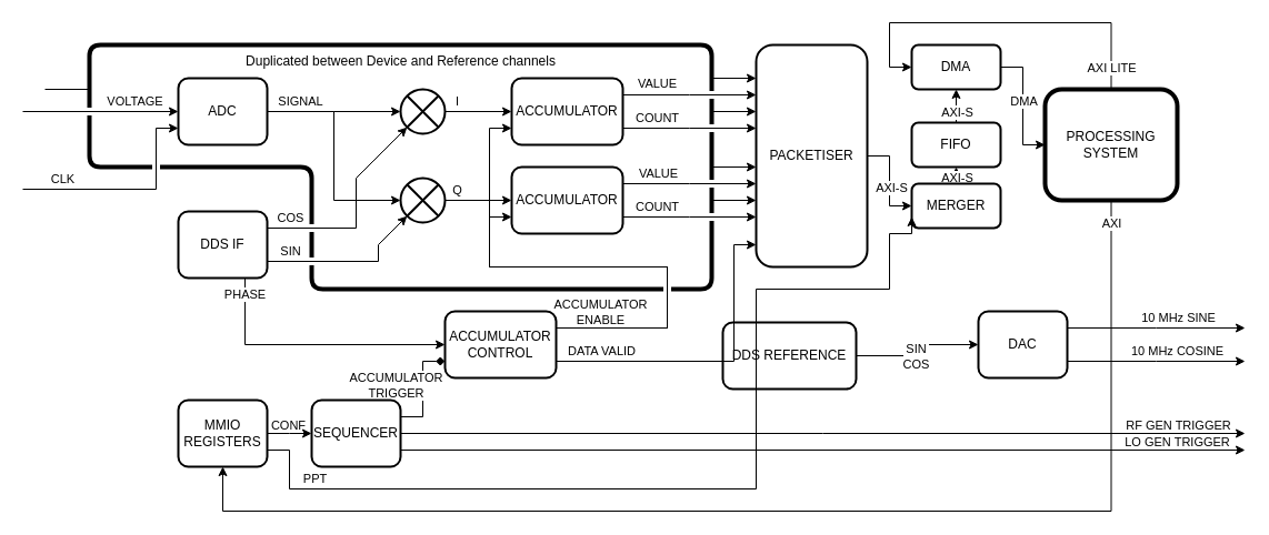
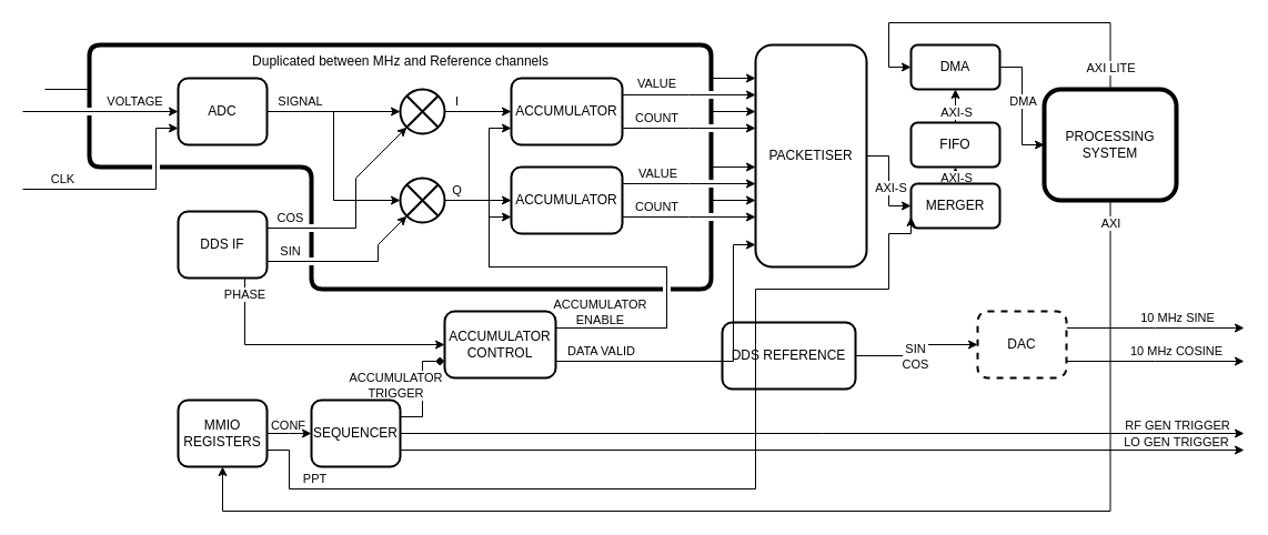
  <mxCell id="0" />
  <mxCell id="1" parent="0" />
  <mxCell id="2" style="edgeStyle=orthogonalEdgeStyle;rounded=0;orthogonalLoop=1;jettySize=auto;html=1;exitX=1;exitY=0.25;exitDx=0;exitDy=0;entryX=0;entryY=0.75;entryDx=0;entryDy=0;" edge="1" parent="1" source="75" target="23"><mxGeometry relative="1" as="geometry"><Array as="points"><mxPoint x="600" y="295" /><mxPoint x="600" y="240" /><mxPoint x="440" y="240" /><mxPoint x="440" y="115" /></Array></mxGeometry></mxCell>
  <mxCell id="3" value="ACCUMULATOR&lt;div&gt;ENABLE&lt;/div&gt;" style="edgeLabel;html=1;align=center;verticalAlign=middle;resizable=0;points=[];" vertex="1" connectable="0" parent="2"><mxGeometry x="-0.89" y="3" relative="1" as="geometry"><mxPoint x="14" y="-12" as="offset" /></mxGeometry></mxCell>
  <mxCell id="4" value="" style="endArrow=classic;html=1;rounded=0;entryX=0;entryY=0.75;entryDx=0;entryDy=0;" edge="1" parent="1" target="9"><mxGeometry width="50" height="50" relative="1" as="geometry"><mxPoint x="20" y="170" as="sourcePoint" /><mxPoint x="130" y="160" as="targetPoint" /><Array as="points"><mxPoint x="140" y="170" /><mxPoint x="140" y="115" /></Array></mxGeometry></mxCell>
  <mxCell id="5" value="CLK" style="edgeLabel;html=1;align=center;verticalAlign=middle;resizable=0;points=[];" vertex="1" connectable="0" parent="4"><mxGeometry x="-0.638" y="-1" relative="1" as="geometry"><mxPoint y="-11" as="offset" /></mxGeometry></mxCell>
  <mxCell id="6" style="edgeStyle=orthogonalEdgeStyle;rounded=0;orthogonalLoop=1;jettySize=auto;html=1;exitX=1;exitY=0.5;exitDx=0;exitDy=0;entryX=0;entryY=0.5;entryDx=0;entryDy=0;" edge="1" parent="1" source="9"><mxGeometry relative="1" as="geometry"><mxPoint x="360" y="100" as="targetPoint" /></mxGeometry></mxCell>
  <mxCell id="7" style="edgeStyle=orthogonalEdgeStyle;rounded=0;orthogonalLoop=1;jettySize=auto;html=1;exitX=1;exitY=0.5;exitDx=0;exitDy=0;entryX=0;entryY=0.5;entryDx=0;entryDy=0;" edge="1" parent="1" source="9"><mxGeometry relative="1" as="geometry"><mxPoint x="360" y="180" as="targetPoint" /><Array as="points"><mxPoint x="300" y="100" /><mxPoint x="300" y="180" /></Array></mxGeometry></mxCell>
  <mxCell id="8" value="SIGNAL" style="edgeLabel;html=1;align=center;verticalAlign=middle;resizable=0;points=[];" vertex="1" connectable="0" parent="7"><mxGeometry x="-0.896" y="2" relative="1" as="geometry"><mxPoint x="19" y="-8" as="offset" /></mxGeometry></mxCell>
  <mxCell id="9" value="ADC" style="rounded=1;whiteSpace=wrap;html=1;strokeWidth=2;" vertex="1" parent="1"><mxGeometry x="160" y="70" width="80" height="60" as="geometry" /></mxCell>
  <mxCell id="10" style="edgeStyle=orthogonalEdgeStyle;rounded=0;orthogonalLoop=1;jettySize=auto;html=1;exitX=0.75;exitY=1;exitDx=0;exitDy=0;entryX=0;entryY=0.5;entryDx=0;entryDy=0;" edge="1" parent="1" source="12" target="75"><mxGeometry relative="1" as="geometry" /></mxCell>
  <mxCell id="11" value="PHASE" style="edgeLabel;html=1;align=center;verticalAlign=middle;resizable=0;points=[];" vertex="1" connectable="0" parent="10"><mxGeometry x="-0.883" y="-1" relative="1" as="geometry"><mxPoint as="offset" /></mxGeometry></mxCell>
  <mxCell id="12" value="DDS IF" style="rounded=1;whiteSpace=wrap;html=1;strokeWidth=2;" vertex="1" parent="1"><mxGeometry x="160" y="190" width="80" height="60" as="geometry" /></mxCell>
  <mxCell id="13" value="" style="endArrow=classic;html=1;rounded=0;entryX=0;entryY=1;entryDx=0;entryDy=0;exitX=1;exitY=0.25;exitDx=0;exitDy=0;" edge="1" parent="1" source="12"><mxGeometry width="50" height="50" relative="1" as="geometry"><mxPoint x="300" y="200" as="sourcePoint" /><mxPoint x="365.858" y="114.142" as="targetPoint" /><Array as="points"><mxPoint x="320" y="205" /><mxPoint x="320" y="160" /></Array></mxGeometry></mxCell>
  <mxCell id="14" value="COS" style="edgeLabel;html=1;align=center;verticalAlign=middle;resizable=0;points=[];" vertex="1" connectable="0" parent="13"><mxGeometry x="-0.79" y="1" relative="1" as="geometry"><mxPoint y="-9" as="offset" /></mxGeometry></mxCell>
  <mxCell id="15" value="" style="endArrow=classic;html=1;rounded=0;entryX=0;entryY=1;entryDx=0;entryDy=0;exitX=1;exitY=0.75;exitDx=0;exitDy=0;" edge="1" parent="1" source="12"><mxGeometry width="50" height="50" relative="1" as="geometry"><mxPoint x="240" y="281" as="sourcePoint" /><mxPoint x="365.858" y="194.142" as="targetPoint" /><Array as="points"><mxPoint x="340" y="235" /><mxPoint x="340" y="220" /></Array></mxGeometry></mxCell>
  <mxCell id="16" value="SIN" style="edgeLabel;html=1;align=center;verticalAlign=middle;resizable=0;points=[];" vertex="1" connectable="0" parent="15"><mxGeometry x="-0.779" y="2" relative="1" as="geometry"><mxPoint x="3" y="-8" as="offset" /></mxGeometry></mxCell>
  <mxCell id="17" value="" style="endArrow=classic;html=1;rounded=0;entryX=0;entryY=0.5;entryDx=0;entryDy=0;" edge="1" parent="1" target="9"><mxGeometry width="50" height="50" relative="1" as="geometry"><mxPoint x="20" y="100" as="sourcePoint" /><mxPoint x="250" y="150" as="targetPoint" /></mxGeometry></mxCell>
  <mxCell id="18" value="VOLTAGE" style="edgeLabel;html=1;align=center;verticalAlign=middle;resizable=0;points=[];" vertex="1" connectable="0" parent="17"><mxGeometry x="-0.444" y="2" relative="1" as="geometry"><mxPoint x="61" y="-8" as="offset" /></mxGeometry></mxCell>
  <mxCell id="19" style="edgeStyle=orthogonalEdgeStyle;rounded=0;orthogonalLoop=1;jettySize=auto;html=1;exitX=1;exitY=0.25;exitDx=0;exitDy=0;" edge="1" parent="1" source="23"><mxGeometry relative="1" as="geometry"><mxPoint x="680" y="85" as="targetPoint" /></mxGeometry></mxCell>
  <mxCell id="20" value="VALUE" style="edgeLabel;html=1;align=center;verticalAlign=middle;resizable=0;points=[];" vertex="1" connectable="0" parent="19"><mxGeometry x="0.008" y="-3" relative="1" as="geometry"><mxPoint x="-30" y="-14" as="offset" /></mxGeometry></mxCell>
  <mxCell id="21" style="edgeStyle=orthogonalEdgeStyle;rounded=0;orthogonalLoop=1;jettySize=auto;html=1;exitX=1;exitY=0.75;exitDx=0;exitDy=0;" edge="1" parent="1" source="23"><mxGeometry relative="1" as="geometry"><mxPoint x="680" y="115" as="targetPoint" /></mxGeometry></mxCell>
  <mxCell id="22" value="COUNT" style="edgeLabel;html=1;align=center;verticalAlign=middle;resizable=0;points=[];" vertex="1" connectable="0" parent="21"><mxGeometry x="-0.65" y="-1" relative="1" as="geometry"><mxPoint x="9" y="-11" as="offset" /></mxGeometry></mxCell>
  <mxCell id="23" value="ACCUMULATOR" style="rounded=1;whiteSpace=wrap;html=1;strokeWidth=2;" vertex="1" parent="1"><mxGeometry x="460" y="70" width="100" height="60" as="geometry" /></mxCell>
  <mxCell id="24" style="edgeStyle=orthogonalEdgeStyle;rounded=0;orthogonalLoop=1;jettySize=auto;html=1;exitX=1;exitY=0.5;exitDx=0;exitDy=0;entryX=0;entryY=0.5;entryDx=0;entryDy=0;" edge="1" parent="1" source="26" target="23"><mxGeometry relative="1" as="geometry" /></mxCell>
  <mxCell id="25" value="I" style="edgeLabel;html=1;align=center;verticalAlign=middle;resizable=0;points=[];" vertex="1" connectable="0" parent="24"><mxGeometry x="-0.307" y="3" relative="1" as="geometry"><mxPoint x="-11" y="-7" as="offset" /></mxGeometry></mxCell>
  <mxCell id="26" value="" style="shape=sumEllipse;perimeter=ellipsePerimeter;whiteSpace=wrap;html=1;backgroundOutline=1;strokeWidth=2;" vertex="1" parent="1"><mxGeometry x="360" y="80" width="40" height="40" as="geometry" /></mxCell>
  <mxCell id="27" style="edgeStyle=orthogonalEdgeStyle;rounded=0;orthogonalLoop=1;jettySize=auto;html=1;exitX=1;exitY=0.5;exitDx=0;exitDy=0;entryX=0;entryY=0.5;entryDx=0;entryDy=0;" edge="1" parent="1" source="29" target="34"><mxGeometry relative="1" as="geometry" /></mxCell>
  <mxCell id="28" value="Q" style="edgeLabel;html=1;align=center;verticalAlign=middle;resizable=0;points=[];" vertex="1" connectable="0" parent="27"><mxGeometry x="-0.391" y="2" relative="1" as="geometry"><mxPoint x="-8" y="-8" as="offset" /></mxGeometry></mxCell>
  <mxCell id="29" value="" style="shape=sumEllipse;perimeter=ellipsePerimeter;whiteSpace=wrap;html=1;backgroundOutline=1;strokeWidth=2;" vertex="1" parent="1"><mxGeometry x="360" y="160" width="40" height="40" as="geometry" /></mxCell>
  <mxCell id="30" style="edgeStyle=orthogonalEdgeStyle;rounded=0;orthogonalLoop=1;jettySize=auto;html=1;exitX=1;exitY=0.25;exitDx=0;exitDy=0;" edge="1" parent="1" source="34"><mxGeometry relative="1" as="geometry"><mxPoint x="680" y="165" as="targetPoint" /></mxGeometry></mxCell>
  <mxCell id="31" value="VALUE" style="edgeLabel;html=1;align=center;verticalAlign=middle;resizable=0;points=[];" vertex="1" connectable="0" parent="30"><mxGeometry x="-0.609" y="1" relative="1" as="geometry"><mxPoint x="7" y="-9" as="offset" /></mxGeometry></mxCell>
  <mxCell id="32" style="edgeStyle=orthogonalEdgeStyle;rounded=0;orthogonalLoop=1;jettySize=auto;html=1;exitX=1;exitY=0.75;exitDx=0;exitDy=0;" edge="1" parent="1" source="34"><mxGeometry relative="1" as="geometry"><mxPoint x="680" y="195" as="targetPoint" /></mxGeometry></mxCell>
  <mxCell id="33" value="COUNT" style="edgeLabel;html=1;align=center;verticalAlign=middle;resizable=0;points=[];" vertex="1" connectable="0" parent="32"><mxGeometry x="-0.292" relative="1" as="geometry"><mxPoint x="-13" y="-10" as="offset" /></mxGeometry></mxCell>
  <mxCell id="34" value="ACCUMULATOR" style="rounded=1;whiteSpace=wrap;html=1;strokeWidth=2;" vertex="1" parent="1"><mxGeometry x="460" y="150" width="100" height="60" as="geometry" /></mxCell>
  <mxCell id="35" value="" style="endArrow=none;html=1;rounded=1;jumpStyle=gap;curved=0;strokeWidth=4;jumpSize=1;" edge="1" parent="1"><mxGeometry width="50" height="50" relative="1" as="geometry"><mxPoint x="360" y="40" as="sourcePoint" /><mxPoint x="360" y="40" as="targetPoint" /><Array as="points"><mxPoint x="80" y="40" /><mxPoint x="80" y="150" /><mxPoint x="280" y="150" /><mxPoint x="280" y="260" /><mxPoint x="640" y="260" /><mxPoint x="640" y="40" /></Array></mxGeometry></mxCell>
- <mxCell id="36" value="Duplicated between Device and Reference channels" style="text;html=1;align=center;verticalAlign=middle;resizable=0;points=[];autosize=1;strokeColor=none;fillColor=none;" vertex="1" parent="1"><mxGeometry x="210" y="40" width="300" height="30" as="geometry" /></mxCell>
+ <mxCell id="36" value="Duplicated between MHz and Reference channels" style="text;html=1;align=center;verticalAlign=middle;resizable=0;points=[];autosize=1;strokeColor=none;fillColor=none;" vertex="1" parent="1"><mxGeometry x="210" y="40" width="300" height="30" as="geometry" /></mxCell>
  <mxCell id="37" value="" style="endArrow=none;html=1;rounded=0;" edge="1" parent="1"><mxGeometry width="50" height="50" relative="1" as="geometry"><mxPoint x="40" y="80" as="sourcePoint" /><mxPoint x="80" y="80" as="targetPoint" /></mxGeometry></mxCell>
  <mxCell id="38" style="edgeStyle=orthogonalEdgeStyle;rounded=0;orthogonalLoop=1;jettySize=auto;html=1;exitX=1;exitY=0.5;exitDx=0;exitDy=0;" edge="1" parent="1" source="40" target="66"><mxGeometry relative="1" as="geometry" /></mxCell>
  <mxCell id="39" value="SIN&lt;br&gt;COS" style="edgeLabel;html=1;align=center;verticalAlign=middle;resizable=0;points=[];" vertex="1" connectable="0" parent="38"><mxGeometry x="-0.24" y="-1" relative="1" as="geometry"><mxPoint x="7" y="-1" as="offset" /></mxGeometry></mxCell>
  <mxCell id="40" value="DDS REFERENCE" style="rounded=1;whiteSpace=wrap;html=1;strokeWidth=2;" vertex="1" parent="1"><mxGeometry x="650" y="290" width="120" height="60" as="geometry" /></mxCell>
  <mxCell id="41" value="" style="endArrow=classic;html=1;rounded=0;" edge="1" parent="1"><mxGeometry width="50" height="50" relative="1" as="geometry"><mxPoint x="640" y="100" as="sourcePoint" /><mxPoint x="680" y="100" as="targetPoint" /></mxGeometry></mxCell>
  <mxCell id="42" value="" style="endArrow=classic;html=1;rounded=0;" edge="1" parent="1"><mxGeometry width="50" height="50" relative="1" as="geometry"><mxPoint x="640" y="70" as="sourcePoint" /><mxPoint x="680" y="70" as="targetPoint" /></mxGeometry></mxCell>
  <mxCell id="43" value="" style="endArrow=classic;html=1;rounded=0;" edge="1" parent="1"><mxGeometry width="50" height="50" relative="1" as="geometry"><mxPoint x="640" y="180" as="sourcePoint" /><mxPoint x="680" y="180" as="targetPoint" /></mxGeometry></mxCell>
  <mxCell id="44" value="" style="endArrow=classic;html=1;rounded=0;" edge="1" parent="1"><mxGeometry width="50" height="50" relative="1" as="geometry"><mxPoint x="640" y="150" as="sourcePoint" /><mxPoint x="680" y="150" as="targetPoint" /></mxGeometry></mxCell>
  <mxCell id="45" style="edgeStyle=orthogonalEdgeStyle;rounded=0;orthogonalLoop=1;jettySize=auto;html=1;exitX=1;exitY=0.5;exitDx=0;exitDy=0;entryX=0;entryY=0.5;entryDx=0;entryDy=0;" edge="1" parent="1" source="47" target="56"><mxGeometry relative="1" as="geometry" /></mxCell>
  <mxCell id="46" value="AXI-S" style="edgeLabel;html=1;align=center;verticalAlign=middle;resizable=0;points=[];" vertex="1" connectable="0" parent="45"><mxGeometry x="0.005" y="1" relative="1" as="geometry"><mxPoint y="5" as="offset" /></mxGeometry></mxCell>
  <mxCell id="47" value="PACKETISER" style="rounded=1;whiteSpace=wrap;html=1;strokeWidth=2;" vertex="1" parent="1"><mxGeometry x="680" y="40" width="100" height="200" as="geometry" /></mxCell>
  <mxCell id="48" style="edgeStyle=orthogonalEdgeStyle;rounded=0;orthogonalLoop=1;jettySize=auto;html=1;exitX=1;exitY=0.5;exitDx=0;exitDy=0;entryX=0;entryY=0.5;entryDx=0;entryDy=0;" edge="1" parent="1" source="50" target="61"><mxGeometry relative="1" as="geometry" /></mxCell>
  <mxCell id="49" value="DMA" style="edgeLabel;html=1;align=center;verticalAlign=middle;resizable=0;points=[];" vertex="1" connectable="0" parent="48"><mxGeometry x="-0.084" y="1" relative="1" as="geometry"><mxPoint x="-1" as="offset" /></mxGeometry></mxCell>
  <mxCell id="50" value="DMA" style="rounded=1;whiteSpace=wrap;html=1;strokeWidth=2;" vertex="1" parent="1"><mxGeometry x="820" y="40" width="80" height="40" as="geometry" /></mxCell>
  <mxCell id="51" style="edgeStyle=orthogonalEdgeStyle;rounded=0;orthogonalLoop=1;jettySize=auto;html=1;exitX=0.5;exitY=0;exitDx=0;exitDy=0;entryX=0.5;entryY=1;entryDx=0;entryDy=0;" edge="1" parent="1" source="53" target="50"><mxGeometry relative="1" as="geometry" /></mxCell>
  <mxCell id="52" value="AXI-S" style="edgeLabel;html=1;align=center;verticalAlign=middle;resizable=0;points=[];" vertex="1" connectable="0" parent="51"><mxGeometry x="-0.079" y="3" relative="1" as="geometry"><mxPoint x="3" y="4" as="offset" /></mxGeometry></mxCell>
  <mxCell id="53" value="FIFO" style="rounded=1;whiteSpace=wrap;html=1;strokeWidth=2;" vertex="1" parent="1"><mxGeometry x="820" y="110" width="80" height="40" as="geometry" /></mxCell>
  <mxCell id="54" style="edgeStyle=orthogonalEdgeStyle;rounded=0;orthogonalLoop=1;jettySize=auto;html=1;exitX=0.5;exitY=0;exitDx=0;exitDy=0;entryX=0.5;entryY=1;entryDx=0;entryDy=0;" edge="1" parent="1" source="56" target="53"><mxGeometry relative="1" as="geometry" /></mxCell>
  <mxCell id="55" value="AXI-S" style="edgeLabel;html=1;align=center;verticalAlign=middle;resizable=0;points=[];" vertex="1" connectable="0" parent="54"><mxGeometry x="-0.261" relative="1" as="geometry"><mxPoint as="offset" /></mxGeometry></mxCell>
  <mxCell id="56" value="MERGER" style="rounded=1;whiteSpace=wrap;html=1;strokeWidth=2;" vertex="1" parent="1"><mxGeometry x="820" y="165" width="80" height="40" as="geometry" /></mxCell>
  <mxCell id="57" style="edgeStyle=orthogonalEdgeStyle;rounded=0;orthogonalLoop=1;jettySize=auto;html=1;exitX=0.5;exitY=1;exitDx=0;exitDy=0;entryX=0.5;entryY=1;entryDx=0;entryDy=0;" edge="1" parent="1" source="61" target="71"><mxGeometry relative="1" as="geometry"><Array as="points"><mxPoint x="1000" y="460" /><mxPoint x="200" y="460" /></Array></mxGeometry></mxCell>
  <mxCell id="58" value="AXI" style="edgeLabel;html=1;align=center;verticalAlign=middle;resizable=0;points=[];" vertex="1" connectable="0" parent="57"><mxGeometry x="-0.897" y="-2" relative="1" as="geometry"><mxPoint x="2" y="-38" as="offset" /></mxGeometry></mxCell>
  <mxCell id="59" style="edgeStyle=orthogonalEdgeStyle;rounded=0;orthogonalLoop=1;jettySize=auto;html=1;exitX=0.5;exitY=0;exitDx=0;exitDy=0;entryX=0;entryY=0.5;entryDx=0;entryDy=0;" edge="1" parent="1" source="61" target="50"><mxGeometry relative="1" as="geometry"><Array as="points"><mxPoint x="1000" y="20" /><mxPoint x="800" y="20" /><mxPoint x="800" y="60" /></Array></mxGeometry></mxCell>
  <mxCell id="60" value="AXI LITE" style="edgeLabel;html=1;align=center;verticalAlign=middle;resizable=0;points=[];" vertex="1" connectable="0" parent="59"><mxGeometry x="-0.188" y="-3" relative="1" as="geometry"><mxPoint x="70" y="43" as="offset" /></mxGeometry></mxCell>
  <mxCell id="61" value="PROCESSING&lt;br&gt;SYSTEM" style="rounded=1;whiteSpace=wrap;html=1;strokeWidth=4;" vertex="1" parent="1"><mxGeometry x="940" y="80" width="119" height="100" as="geometry" /></mxCell>
  <mxCell id="62" style="edgeStyle=orthogonalEdgeStyle;rounded=0;orthogonalLoop=1;jettySize=auto;html=1;exitX=1;exitY=0.25;exitDx=0;exitDy=0;" edge="1" parent="1" source="66"><mxGeometry relative="1" as="geometry"><mxPoint x="1120" y="295" as="targetPoint" /></mxGeometry></mxCell>
  <mxCell id="63" value="10 MHz SINE" style="edgeLabel;html=1;align=center;verticalAlign=middle;resizable=0;points=[];" vertex="1" connectable="0" parent="62"><mxGeometry x="0.093" y="-2" relative="1" as="geometry"><mxPoint x="12" y="-12" as="offset" /></mxGeometry></mxCell>
  <mxCell id="64" style="edgeStyle=orthogonalEdgeStyle;rounded=0;orthogonalLoop=1;jettySize=auto;html=1;exitX=1;exitY=0.75;exitDx=0;exitDy=0;" edge="1" parent="1" source="66"><mxGeometry relative="1" as="geometry"><mxPoint x="1120" y="325" as="targetPoint" /></mxGeometry></mxCell>
  <mxCell id="65" value="10 MHz COSINE" style="edgeLabel;html=1;align=center;verticalAlign=middle;resizable=0;points=[];" vertex="1" connectable="0" parent="64"><mxGeometry x="0.221" y="2" relative="1" as="geometry"><mxPoint x="1" y="-8" as="offset" /></mxGeometry></mxCell>
- <mxCell id="66" value="DAC" style="rounded=1;whiteSpace=wrap;html=1;strokeWidth=2;" vertex="1" parent="1"><mxGeometry x="880" y="280" width="80" height="60" as="geometry" /></mxCell>
+ <mxCell id="66" value="DAC" style="rounded=1;whiteSpace=wrap;html=1;strokeWidth=2;dashed=1;" vertex="1" parent="1"><mxGeometry x="880" y="280" width="80" height="60" as="geometry" /></mxCell>
  <mxCell id="67" style="edgeStyle=orthogonalEdgeStyle;rounded=0;orthogonalLoop=1;jettySize=auto;html=1;exitX=1;exitY=0.75;exitDx=0;exitDy=0;entryX=0;entryY=0.75;entryDx=0;entryDy=0;" edge="1" parent="1" source="71" target="56"><mxGeometry relative="1" as="geometry"><Array as="points"><mxPoint x="260" y="405" /><mxPoint x="260" y="440" /><mxPoint x="680" y="440" /><mxPoint x="680" y="260" /><mxPoint x="800" y="260" /><mxPoint x="800" y="210" /></Array></mxGeometry></mxCell>
  <mxCell id="68" value="PPT" style="edgeLabel;html=1;align=center;verticalAlign=middle;resizable=0;points=[];" vertex="1" connectable="0" parent="67"><mxGeometry x="-0.711" y="1" relative="1" as="geometry"><mxPoint x="-47" y="-9" as="offset" /></mxGeometry></mxCell>
  <mxCell id="69" style="edgeStyle=orthogonalEdgeStyle;rounded=0;orthogonalLoop=1;jettySize=auto;html=1;exitX=1;exitY=0.5;exitDx=0;exitDy=0;" edge="1" parent="1" source="71" target="82"><mxGeometry relative="1" as="geometry"><Array as="points"><mxPoint x="260" y="390" /><mxPoint x="260" y="390" /></Array></mxGeometry></mxCell>
  <mxCell id="70" value="CONF" style="edgeLabel;html=1;align=center;verticalAlign=middle;resizable=0;points=[];labelBackgroundColor=none;" vertex="1" connectable="0" parent="69"><mxGeometry x="-0.308" y="1" relative="1" as="geometry"><mxPoint x="4" y="-7" as="offset" /></mxGeometry></mxCell>
  <mxCell id="71" value="MMIO&lt;br&gt;REGISTERS" style="rounded=1;whiteSpace=wrap;html=1;strokeWidth=2;" vertex="1" parent="1"><mxGeometry x="160" y="360" width="80" height="60" as="geometry" /></mxCell>
  <mxCell id="72" style="edgeStyle=orthogonalEdgeStyle;rounded=0;orthogonalLoop=1;jettySize=auto;html=1;exitX=1;exitY=0.75;exitDx=0;exitDy=0;" edge="1" parent="1" source="75"><mxGeometry relative="1" as="geometry"><mxPoint x="680" y="220" as="targetPoint" /><Array as="points"><mxPoint x="660" y="325" /><mxPoint x="660" y="220" /></Array></mxGeometry></mxCell>
  <mxCell id="73" value="DATA VALID" style="edgeLabel;html=1;align=center;verticalAlign=middle;resizable=0;points=[];" vertex="1" connectable="0" parent="72"><mxGeometry x="-0.761" y="-4" relative="1" as="geometry"><mxPoint x="6" y="-14" as="offset" /></mxGeometry></mxCell>
  <mxCell id="74" style="edgeStyle=orthogonalEdgeStyle;rounded=0;orthogonalLoop=1;jettySize=auto;html=1;exitX=1;exitY=0.25;exitDx=0;exitDy=0;entryX=0;entryY=0.75;entryDx=0;entryDy=0;" edge="1" parent="1" source="75" target="34"><mxGeometry relative="1" as="geometry"><Array as="points"><mxPoint x="600" y="295" /><mxPoint x="600" y="240" /><mxPoint x="440" y="240" /><mxPoint x="440" y="195" /></Array></mxGeometry></mxCell>
  <mxCell id="75" value="ACCUMULATOR&lt;br&gt;CONTROL" style="rounded=1;whiteSpace=wrap;html=1;strokeWidth=2;" vertex="1" parent="1"><mxGeometry x="400" y="280" width="100" height="60" as="geometry" /></mxCell>
  <mxCell id="76" style="edgeStyle=orthogonalEdgeStyle;rounded=0;orthogonalLoop=1;jettySize=auto;html=1;exitX=1;exitY=0.25;exitDx=0;exitDy=0;entryX=0;entryY=0.75;entryDx=0;entryDy=0;endArrow=diamond;" edge="1" parent="1" source="82" target="75"><mxGeometry relative="1" as="geometry" /></mxCell>
  <mxCell id="77" value="ACCUMULATOR&lt;br&gt;TRIGGER" style="edgeLabel;html=1;align=center;verticalAlign=middle;resizable=0;points=[];labelBackgroundColor=default;" vertex="1" connectable="0" parent="76"><mxGeometry x="-0.389" y="1" relative="1" as="geometry"><mxPoint x="-24" y="-22" as="offset" /></mxGeometry></mxCell>
  <mxCell id="78" style="edgeStyle=orthogonalEdgeStyle;rounded=0;orthogonalLoop=1;jettySize=auto;html=1;exitX=1;exitY=0.5;exitDx=0;exitDy=0;" edge="1" parent="1" source="82"><mxGeometry relative="1" as="geometry"><mxPoint x="1120" y="390" as="targetPoint" /></mxGeometry></mxCell>
  <mxCell id="79" value="RF GEN TRIGGER" style="edgeLabel;html=1;align=center;verticalAlign=middle;resizable=0;points=[];" vertex="1" connectable="0" parent="78"><mxGeometry x="0.864" relative="1" as="geometry"><mxPoint x="-9" y="-8" as="offset" /></mxGeometry></mxCell>
  <mxCell id="80" style="edgeStyle=orthogonalEdgeStyle;rounded=0;orthogonalLoop=1;jettySize=auto;html=1;exitX=1;exitY=0.75;exitDx=0;exitDy=0;" edge="1" parent="1" source="82"><mxGeometry relative="1" as="geometry"><mxPoint x="1120" y="405" as="targetPoint" /><Array as="points"><mxPoint x="1120" y="405" /></Array></mxGeometry></mxCell>
  <mxCell id="81" value="LO GEN TRIGGER" style="edgeLabel;html=1;align=center;verticalAlign=middle;resizable=0;points=[];" vertex="1" connectable="0" parent="80"><mxGeometry x="0.838" relative="1" as="geometry"><mxPoint y="-8" as="offset" /></mxGeometry></mxCell>
  <mxCell id="82" value="SEQUENCER" style="rounded=1;whiteSpace=wrap;html=1;strokeWidth=2;" vertex="1" parent="1"><mxGeometry x="280" y="360" width="80" height="60" as="geometry" /></mxCell>
